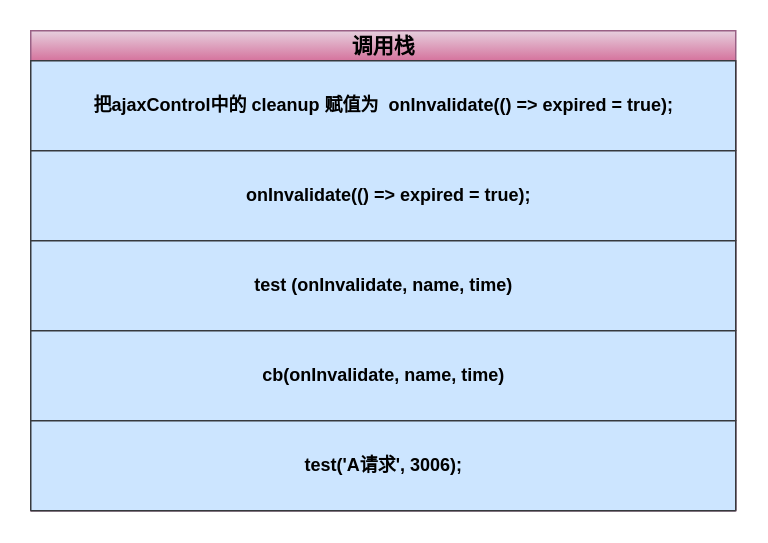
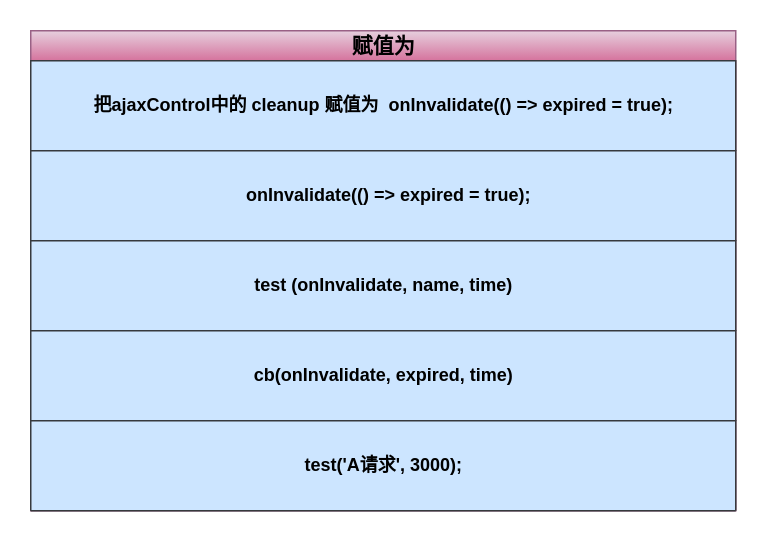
  <mxCell id="0" />
  <mxCell id="1" parent="0" />
- <mxCell id="2" value="调用栈" style="swimlane;childLayout=stackLayout;resizeParent=1;resizeParentMax=0;horizontal=1;startSize=20;horizontalStack=0;html=1;fillColor=#e6d0de;strokeColor=#996185;gradientColor=#d5739d;fontSize=14;fontColor=#000000;" vertex="1" parent="1"><mxGeometry x="20" y="20" width="470" height="320" as="geometry" /></mxCell>
+ <mxCell id="2" value="赋值为" style="swimlane;childLayout=stackLayout;resizeParent=1;resizeParentMax=0;horizontal=1;startSize=20;horizontalStack=0;html=1;fillColor=#e6d0de;strokeColor=#996185;gradientColor=#d5739d;fontSize=14;fontColor=#000000;" vertex="1" parent="1"><mxGeometry x="20" y="20" width="470" height="320" as="geometry" /></mxCell>
  <mxCell id="3" value="把ajaxControl中的 cleanup 赋值为&lt;span style=&quot;font-size: 12px;&quot;&gt;&amp;nbsp; onInvalidate(() =&amp;gt; expired = true);&lt;/span&gt;" style="swimlane;startSize=480;horizontal=1;html=1;fillColor=#cce5ff;strokeColor=#36393d;fontSize=12;fontColor=#000000;" vertex="1" parent="2"><mxGeometry y="20" width="470" height="60" as="geometry" /></mxCell>
  <mxCell id="4" value="&amp;nbsp; onInvalidate(() =&amp;gt; expired = true);" style="swimlane;startSize=480;horizontal=1;html=1;fillColor=#cce5ff;strokeColor=#36393d;fontSize=12;fontColor=#000000;" vertex="1" parent="2"><mxGeometry y="80" width="470" height="60" as="geometry" /></mxCell>
  <mxCell id="5" value="test (onInvalidate, name, time)" style="swimlane;startSize=480;horizontal=1;html=1;strokeColor=#36393d;fillColor=#cce5ff;fontSize=12;fontColor=#000000;" vertex="1" parent="2"><mxGeometry y="140" width="470" height="60" as="geometry" /></mxCell>
- <mxCell id="6" value="cb(onInvalidate, name, time)" style="swimlane;startSize=480;horizontal=1;html=1;fillColor=#cce5ff;strokeColor=#36393d;fontSize=12;fontColor=#000000;" vertex="1" parent="2"><mxGeometry y="200" width="470" height="60" as="geometry" /></mxCell>
- <mxCell id="7" value="test('A请求', 3006);" style="swimlane;startSize=480;horizontal=1;html=1;fillColor=#cce5ff;strokeColor=#36393d;fontSize=12;fontColor=#000000;" vertex="1" parent="2"><mxGeometry y="260" width="470" height="60" as="geometry" /></mxCell>
+ <mxCell id="6" value="cb(onInvalidate, expired, time)" style="swimlane;startSize=480;horizontal=1;html=1;fillColor=#cce5ff;strokeColor=#36393d;fontSize=12;fontColor=#000000;" vertex="1" parent="2"><mxGeometry y="200" width="470" height="60" as="geometry" /></mxCell>
+ <mxCell id="7" value="test('A请求', 3000);" style="swimlane;startSize=480;horizontal=1;html=1;fillColor=#cce5ff;strokeColor=#36393d;fontSize=12;fontColor=#000000;" vertex="1" parent="2"><mxGeometry y="260" width="470" height="60" as="geometry" /></mxCell>
